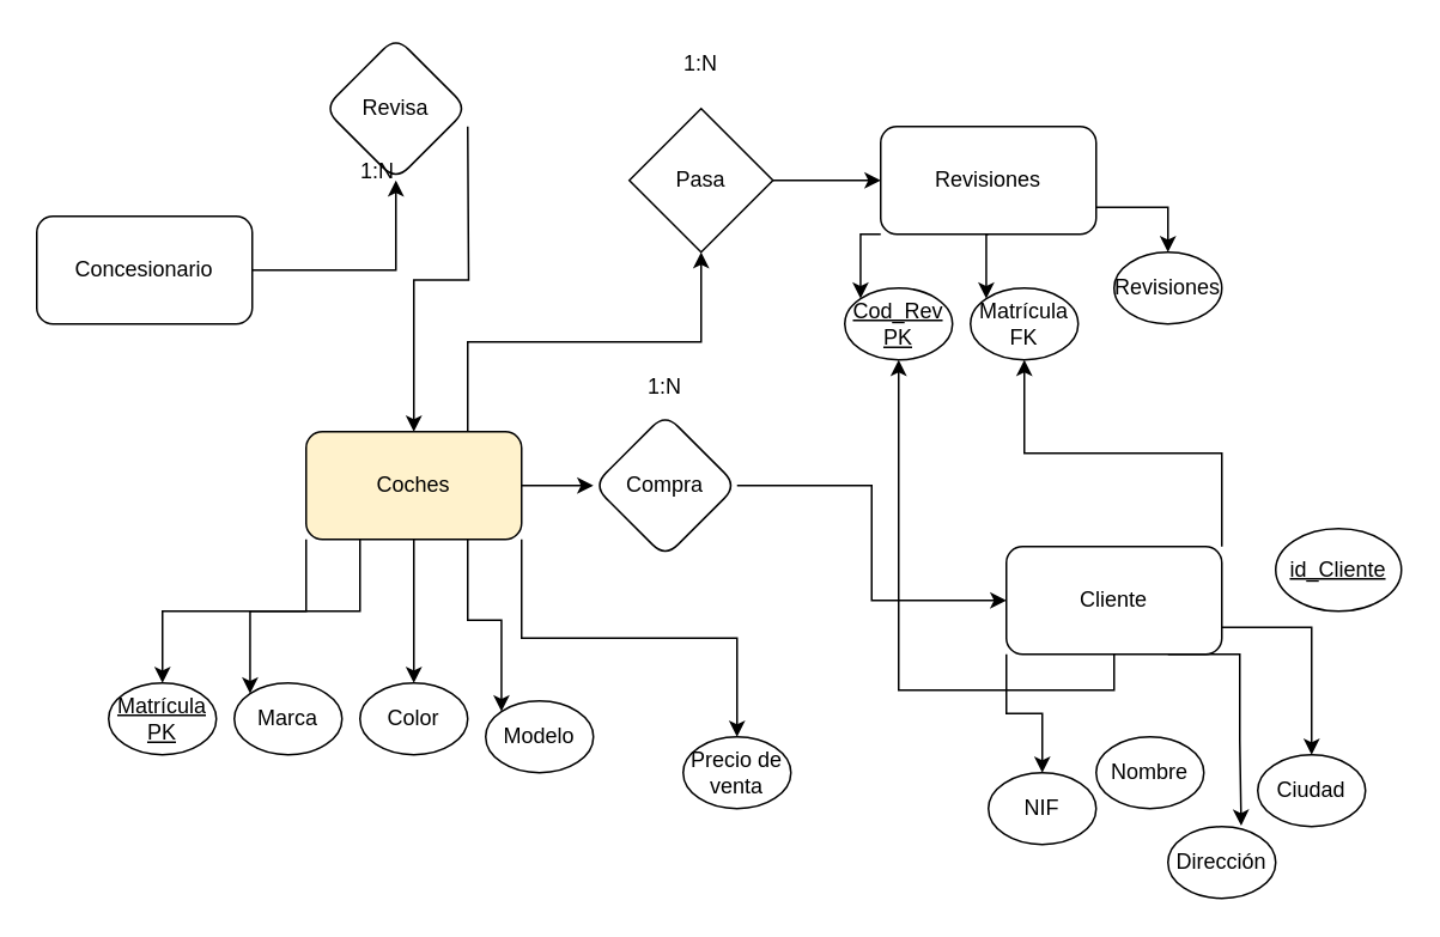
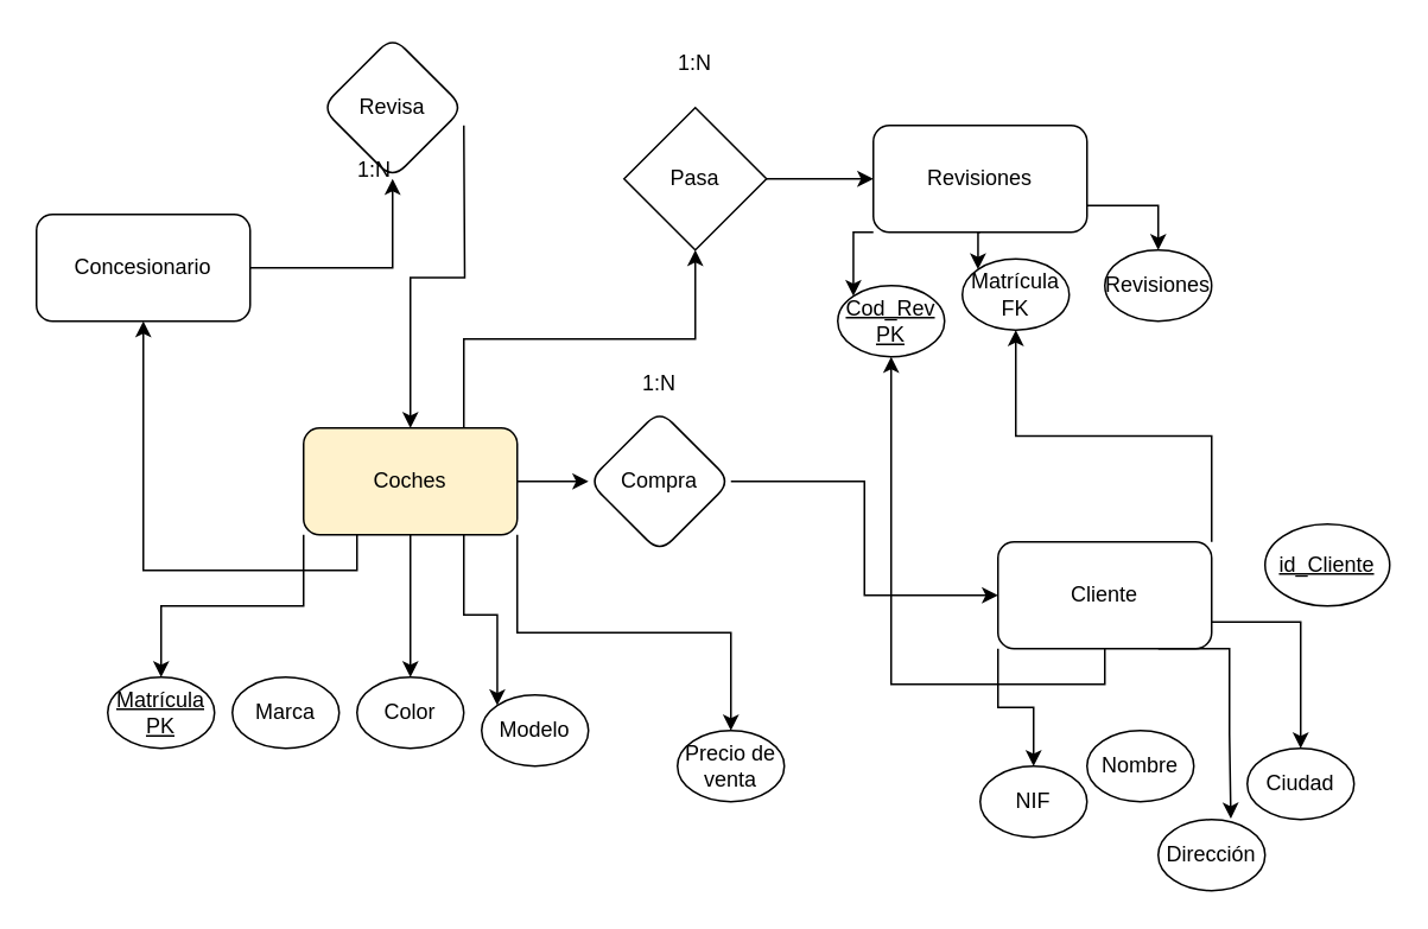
  <mxCell id="0" />
  <mxCell id="1" parent="0" />
  <mxCell id="2" value="" style="edgeStyle=orthogonalEdgeStyle;rounded=0;orthogonalLoop=1;jettySize=auto;html=1;" edge="1" parent="1" source="3" target="5"><mxGeometry relative="1" as="geometry" /></mxCell>
  <mxCell id="3" value="Concesionario" style="rounded=1;whiteSpace=wrap;html=1;" vertex="1" parent="1"><mxGeometry x="20" y="120" width="120" height="60" as="geometry" /></mxCell>
  <mxCell id="4" value="" style="edgeStyle=orthogonalEdgeStyle;rounded=0;orthogonalLoop=1;jettySize=auto;html=1;" edge="1" parent="1" target="13"><mxGeometry relative="1" as="geometry"><mxPoint x="260" y="70" as="sourcePoint" /></mxGeometry></mxCell>
  <mxCell id="5" value="Revisa" style="rhombus;whiteSpace=wrap;html=1;rounded=1;" vertex="1" parent="1"><mxGeometry x="180" y="20" width="80" height="80" as="geometry" /></mxCell>
  <mxCell id="6" style="edgeStyle=orthogonalEdgeStyle;rounded=0;orthogonalLoop=1;jettySize=auto;html=1;exitX=0;exitY=1;exitDx=0;exitDy=0;" edge="1" parent="1" source="13" target="15"><mxGeometry relative="1" as="geometry" /></mxCell>
- <mxCell id="7" style="edgeStyle=orthogonalEdgeStyle;rounded=0;orthogonalLoop=1;jettySize=auto;html=1;exitX=0.25;exitY=1;exitDx=0;exitDy=0;entryX=0;entryY=0;entryDx=0;entryDy=0;" edge="1" parent="1" source="13" target="16"><mxGeometry relative="1" as="geometry" /></mxCell>
+ <mxCell id="7" style="edgeStyle=orthogonalEdgeStyle;rounded=0;orthogonalLoop=1;jettySize=auto;html=1;exitX=0.25;exitY=1;exitDx=0;exitDy=0;" edge="1" parent="1" source="13" target="3"><mxGeometry relative="1" as="geometry" /></mxCell>
  <mxCell id="8" style="edgeStyle=orthogonalEdgeStyle;rounded=0;orthogonalLoop=1;jettySize=auto;html=1;exitX=0.75;exitY=1;exitDx=0;exitDy=0;entryX=0;entryY=0;entryDx=0;entryDy=0;" edge="1" parent="1" source="13" target="17"><mxGeometry relative="1" as="geometry" /></mxCell>
  <mxCell id="9" style="edgeStyle=orthogonalEdgeStyle;rounded=0;orthogonalLoop=1;jettySize=auto;html=1;exitX=1;exitY=1;exitDx=0;exitDy=0;entryX=0.5;entryY=0;entryDx=0;entryDy=0;" edge="1" parent="1" source="13" target="18"><mxGeometry relative="1" as="geometry" /></mxCell>
  <mxCell id="10" style="edgeStyle=orthogonalEdgeStyle;rounded=0;orthogonalLoop=1;jettySize=auto;html=1;exitX=0.5;exitY=1;exitDx=0;exitDy=0;entryX=0.5;entryY=0;entryDx=0;entryDy=0;" edge="1" parent="1" source="13" target="29"><mxGeometry relative="1" as="geometry" /></mxCell>
  <mxCell id="11" style="edgeStyle=orthogonalEdgeStyle;rounded=0;orthogonalLoop=1;jettySize=auto;html=1;exitX=1;exitY=0.5;exitDx=0;exitDy=0;entryX=0;entryY=0.5;entryDx=0;entryDy=0;" edge="1" parent="1" source="13" target="20"><mxGeometry relative="1" as="geometry" /></mxCell>
  <mxCell id="12" style="edgeStyle=orthogonalEdgeStyle;rounded=0;orthogonalLoop=1;jettySize=auto;html=1;exitX=0.75;exitY=0;exitDx=0;exitDy=0;entryX=0.5;entryY=1;entryDx=0;entryDy=0;" edge="1" parent="1" source="13" target="31"><mxGeometry relative="1" as="geometry" /></mxCell>
  <mxCell id="13" value="Coches" style="whiteSpace=wrap;html=1;rounded=1;fillColor=#fff2cc;" vertex="1" parent="1"><mxGeometry x="170" y="240" width="120" height="60" as="geometry" /></mxCell>
  <mxCell id="14" value="1:N" style="text;html=1;whiteSpace=wrap;strokeColor=none;fillColor=none;align=center;verticalAlign=middle;rounded=0;" vertex="1" parent="1"><mxGeometry x="180" y="80" width="60" height="30" as="geometry" /></mxCell>
  <mxCell id="15" value="&lt;u&gt;Matrícula&lt;/u&gt;&lt;div&gt;&lt;u&gt;PK&lt;/u&gt;&lt;/div&gt;" style="ellipse;whiteSpace=wrap;html=1;" vertex="1" parent="1"><mxGeometry x="60" y="380" width="60" height="40" as="geometry" /></mxCell>
  <mxCell id="16" value="Marca" style="ellipse;whiteSpace=wrap;html=1;" vertex="1" parent="1"><mxGeometry x="130" y="380" width="60" height="40" as="geometry" /></mxCell>
  <mxCell id="17" value="Modelo" style="ellipse;whiteSpace=wrap;html=1;" vertex="1" parent="1"><mxGeometry x="270" y="390" width="60" height="40" as="geometry" /></mxCell>
  <mxCell id="18" value="Precio de venta" style="ellipse;whiteSpace=wrap;html=1;" vertex="1" parent="1"><mxGeometry x="380" y="410" width="60" height="40" as="geometry" /></mxCell>
  <mxCell id="19" value="" style="edgeStyle=orthogonalEdgeStyle;rounded=0;orthogonalLoop=1;jettySize=auto;html=1;" edge="1" parent="1" source="20" target="25"><mxGeometry relative="1" as="geometry" /></mxCell>
  <mxCell id="20" value="Compra" style="rhombus;whiteSpace=wrap;html=1;rounded=1;" vertex="1" parent="1"><mxGeometry x="330" y="230" width="80" height="80" as="geometry" /></mxCell>
  <mxCell id="21" style="edgeStyle=orthogonalEdgeStyle;rounded=0;orthogonalLoop=1;jettySize=auto;html=1;exitX=0;exitY=1;exitDx=0;exitDy=0;entryX=0.5;entryY=0;entryDx=0;entryDy=0;" edge="1" parent="1" source="25" target="27"><mxGeometry relative="1" as="geometry" /></mxCell>
  <mxCell id="22" style="edgeStyle=orthogonalEdgeStyle;rounded=0;orthogonalLoop=1;jettySize=auto;html=1;exitX=0.5;exitY=1;exitDx=0;exitDy=0;" edge="1" parent="1" source="25" target="41"><mxGeometry relative="1" as="geometry" /></mxCell>
  <mxCell id="23" style="edgeStyle=orthogonalEdgeStyle;rounded=0;orthogonalLoop=1;jettySize=auto;html=1;exitX=1;exitY=0.75;exitDx=0;exitDy=0;entryX=0.5;entryY=0;entryDx=0;entryDy=0;" edge="1" parent="1" source="25" target="39"><mxGeometry relative="1" as="geometry" /></mxCell>
  <mxCell id="24" style="edgeStyle=orthogonalEdgeStyle;rounded=0;orthogonalLoop=1;jettySize=auto;html=1;exitX=1;exitY=0;exitDx=0;exitDy=0;" edge="1" parent="1" source="25" target="42"><mxGeometry relative="1" as="geometry" /></mxCell>
  <mxCell id="25" value="Cliente" style="whiteSpace=wrap;html=1;rounded=1;" vertex="1" parent="1"><mxGeometry x="560" y="304" width="120" height="60" as="geometry" /></mxCell>
  <mxCell id="26" value="1:N" style="text;html=1;whiteSpace=wrap;strokeColor=none;fillColor=none;align=center;verticalAlign=middle;rounded=0;" vertex="1" parent="1"><mxGeometry x="340" y="200" width="60" height="30" as="geometry" /></mxCell>
  <mxCell id="27" value="NIF" style="ellipse;whiteSpace=wrap;html=1;" vertex="1" parent="1"><mxGeometry x="550" y="430" width="60" height="40" as="geometry" /></mxCell>
  <mxCell id="28" value="Nombre" style="ellipse;whiteSpace=wrap;html=1;" vertex="1" parent="1"><mxGeometry x="610" y="410" width="60" height="40" as="geometry" /></mxCell>
  <mxCell id="29" value="Color" style="ellipse;whiteSpace=wrap;html=1;" vertex="1" parent="1"><mxGeometry x="200" y="380" width="60" height="40" as="geometry" /></mxCell>
  <mxCell id="30" value="" style="edgeStyle=orthogonalEdgeStyle;rounded=0;orthogonalLoop=1;jettySize=auto;html=1;entryX=0;entryY=0.5;entryDx=0;entryDy=0;" edge="1" parent="1" source="31" target="36"><mxGeometry relative="1" as="geometry"><mxPoint x="490" y="100" as="targetPoint" /></mxGeometry></mxCell>
  <mxCell id="31" value="Pasa" style="rhombus;whiteSpace=wrap;html=1;" vertex="1" parent="1"><mxGeometry x="350" y="60" width="80" height="80" as="geometry" /></mxCell>
  <mxCell id="32" value="1:N" style="text;html=1;whiteSpace=wrap;strokeColor=none;fillColor=none;align=center;verticalAlign=middle;rounded=0;" vertex="1" parent="1"><mxGeometry x="360" y="20" width="60" height="30" as="geometry" /></mxCell>
  <mxCell id="33" style="edgeStyle=orthogonalEdgeStyle;rounded=0;orthogonalLoop=1;jettySize=auto;html=1;exitX=0;exitY=1;exitDx=0;exitDy=0;entryX=0;entryY=0;entryDx=0;entryDy=0;" edge="1" parent="1" source="36" target="41"><mxGeometry relative="1" as="geometry" /></mxCell>
  <mxCell id="34" style="edgeStyle=orthogonalEdgeStyle;rounded=0;orthogonalLoop=1;jettySize=auto;html=1;exitX=0.5;exitY=1;exitDx=0;exitDy=0;entryX=0;entryY=0;entryDx=0;entryDy=0;" edge="1" parent="1" source="36" target="42"><mxGeometry relative="1" as="geometry" /></mxCell>
  <mxCell id="35" style="edgeStyle=orthogonalEdgeStyle;rounded=0;orthogonalLoop=1;jettySize=auto;html=1;exitX=1;exitY=0.75;exitDx=0;exitDy=0;entryX=0.5;entryY=0;entryDx=0;entryDy=0;" edge="1" parent="1" source="36" target="43"><mxGeometry relative="1" as="geometry" /></mxCell>
  <mxCell id="36" value="Revisiones" style="rounded=1;whiteSpace=wrap;html=1;" vertex="1" parent="1"><mxGeometry x="490" y="70" width="120" height="60" as="geometry" /></mxCell>
  <mxCell id="37" value="Dirección" style="ellipse;whiteSpace=wrap;html=1;" vertex="1" parent="1"><mxGeometry x="650" y="460" width="60" height="40" as="geometry" /></mxCell>
  <mxCell id="38" style="edgeStyle=orthogonalEdgeStyle;rounded=0;orthogonalLoop=1;jettySize=auto;html=1;exitX=0.75;exitY=1;exitDx=0;exitDy=0;entryX=0.68;entryY=-0.013;entryDx=0;entryDy=0;entryPerimeter=0;" edge="1" parent="1" source="25" target="37"><mxGeometry relative="1" as="geometry"><Array as="points"><mxPoint x="690" y="364" /><mxPoint x="690" y="412" /></Array></mxGeometry></mxCell>
  <mxCell id="39" value="Ciudad" style="ellipse;whiteSpace=wrap;html=1;" vertex="1" parent="1"><mxGeometry x="700" y="420" width="60" height="40" as="geometry" /></mxCell>
  <mxCell id="40" value="&lt;u&gt;id_Cliente&lt;/u&gt;" style="ellipse;whiteSpace=wrap;html=1;" vertex="1" parent="1"><mxGeometry x="710" y="294" width="70" height="46" as="geometry" /></mxCell>
  <mxCell id="41" value="&lt;u&gt;Cod_Rev&lt;/u&gt;&lt;div&gt;&lt;u&gt;PK&lt;/u&gt;&lt;/div&gt;" style="ellipse;whiteSpace=wrap;html=1;" vertex="1" parent="1"><mxGeometry x="470" y="160" width="60" height="40" as="geometry" /></mxCell>
- <mxCell id="42" value="Matrícula&lt;div&gt;FK&lt;/div&gt;" style="ellipse;whiteSpace=wrap;html=1;" vertex="1" parent="1"><mxGeometry x="540" y="160" width="60" height="40" as="geometry" /></mxCell>
+ <mxCell id="42" value="Matrícula&lt;div&gt;FK&lt;/div&gt;" style="ellipse;whiteSpace=wrap;html=1;" vertex="1" parent="1"><mxGeometry x="540" y="145" width="60" height="40" as="geometry" /></mxCell>
  <mxCell id="43" value="Revisiones" style="ellipse;whiteSpace=wrap;html=1;" vertex="1" parent="1"><mxGeometry x="620" y="140" width="60" height="40" as="geometry" /></mxCell>
